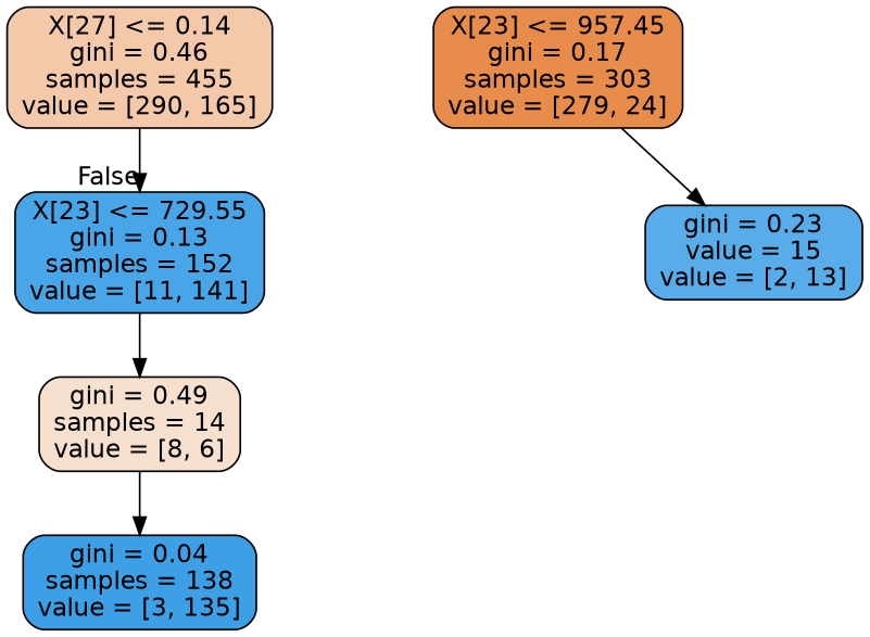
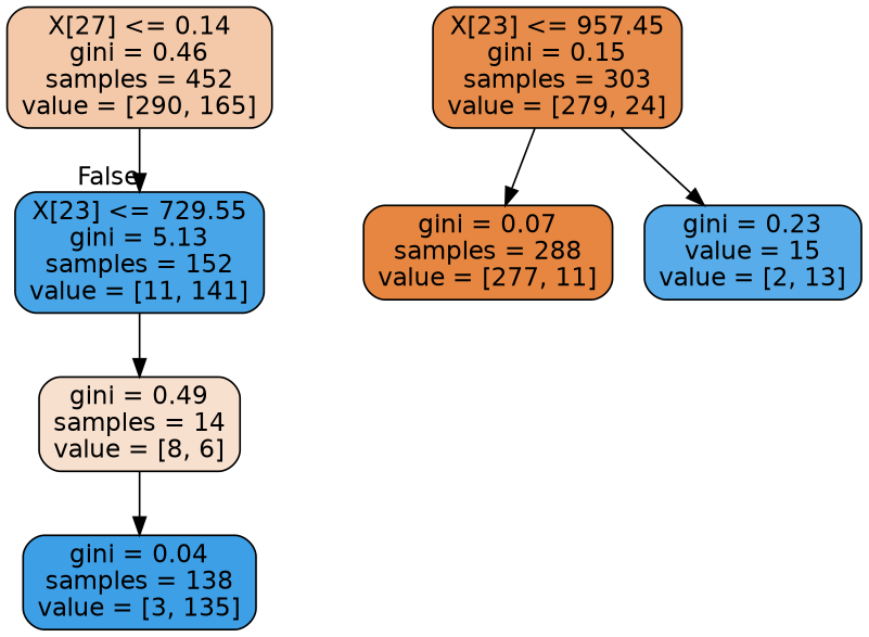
  digraph {
    node [color=black fontname=helvetica shape=box style="filled, rounded"]
    edge [fontname=helvetica]
-   n1 [fillcolor="#f4c9aa" label="X[27] <= 0.14\ngini = 0.46\nsamples = 455\nvalue = [290, 165]"]
-   n2 [fillcolor="#48a5e7" label="X[23] <= 729.55\ngini = 0.13\nsamples = 152\nvalue = [11, 141]"]
-   n3 [fillcolor="#e78c4a" label="X[23] <= 957.45\ngini = 0.17\nsamples = 303\nvalue = [279, 24]"]
+   n1 [fillcolor="#f4c9aa" label="X[27] <= 0.14\ngini = 0.46\nsamples = 452\nvalue = [290, 165]"]
+   n2 [fillcolor="#48a5e7" label="X[23] <= 729.55\ngini = 5.13\nsamples = 152\nvalue = [11, 141]"]
+   n3 [fillcolor="#e78c4a" label="X[23] <= 957.45\ngini = 0.15\nsamples = 303\nvalue = [279, 24]"]
+   n4 [fillcolor="#e68641" label="gini = 0.07\nsamples = 288\nvalue = [277, 11]"]
    n5 [fillcolor="#57ace9" label="gini = 0.23\nvalue = 15\nvalue = [2, 13]"]
    n6 [fillcolor="#f8e0ce" label="gini = 0.49\nsamples = 14\nvalue = [8, 6]"]
    n7 [fillcolor="#3d9fe6" label="gini = 0.04\nsamples = 138\nvalue = [3, 135]"]
    n1 -> n2 [headlabel=False labelangle=-45 labeldistance=2.5]
    n2 -> n6
+   n3 -> n4
    n3 -> n5
    n6 -> n7
  }
